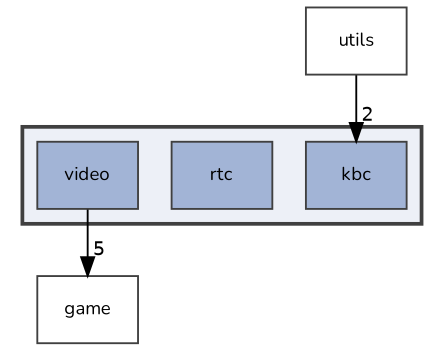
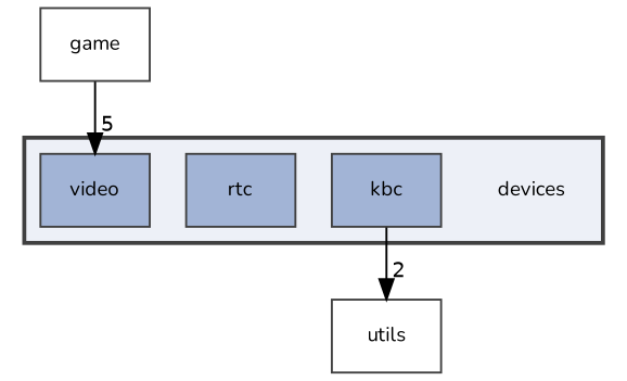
  digraph {
    compound=true
    fontname=Nunito
    node [fontname=Nunito fontsize=10 shape=box color=grey25 fillcolor="#a2b4d6"]
    edge [fontname=Nunito fontsize=10 labeldistance=1.5 labelfontname=Helvetica labelfontsize=10]
+   n1 [label=devices shape=plaintext color="" fillcolor=""]
    n2 [label=kbc style="filled,"]
    n3 [label=rtc style="filled,"]
    n4 [label=video style="filled,"]
    n5 [fillcolor="#edf0f7" label=utils]
    n6 [fillcolor="#edf0f7" label=game]
    subgraph cluster_1 {
      bgcolor="#edf0f7"
      fontsize=10
      pencolor=grey25
      style="filled,bold,"
+     n1
      n2
      n3
      n4
    }
-   n5 -> n2 [headlabel=2]
-   n4 -> n6 [headlabel=5]
+   n2 -> n5 [headlabel=2]
+   n6 -> n4 [headlabel=5]
  }
